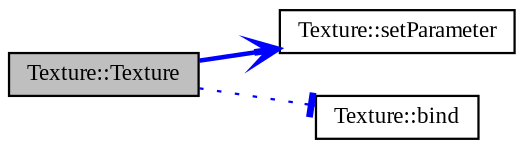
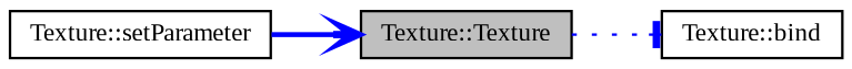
  digraph {
    fontname="Liberation Serif"
    rankdir=LR
    node [color=black fillcolor=white fontname="Liberation Serif" fontsize=10 shape=record style=filled]
    edge [color=blue fontname="Liberation Serif" fontsize=10 labelfontname=Helvetica labelfontsize=10]
    n1 [fillcolor=grey75 fontcolor=black height=0.2 label="Texture::Texture" width=0.4]
    n2 [height=0.2 label="Texture::setParameter" width=0.4]
    n3 [height=0.2 label="Texture::bind" width=0.4]
-   n1 -> n2 [arrowhead=vee style=bold]
+   n2 -> n1 [arrowhead=vee style=bold]
    n1 -> n3 [arrowhead=tee style=dotted]
  }
